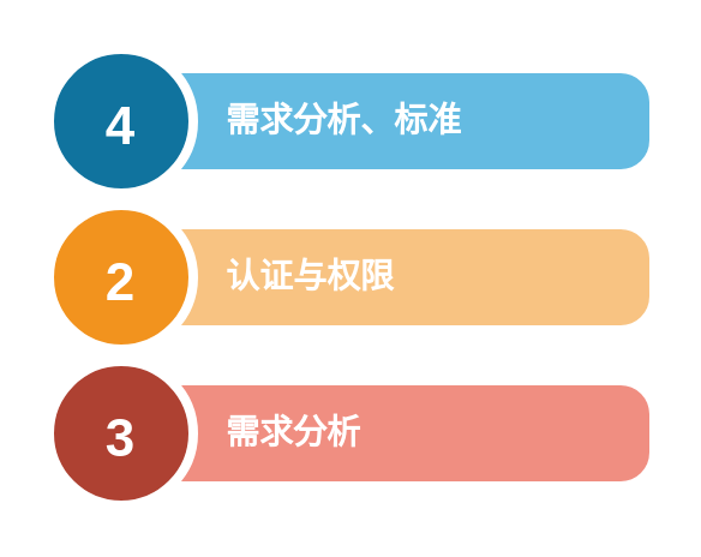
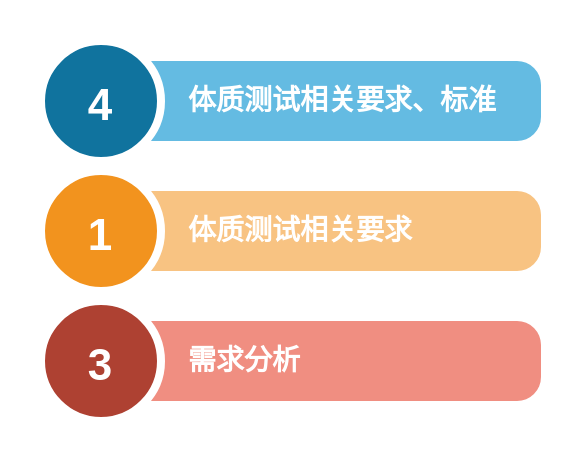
  <mxCell id="0" />
  <mxCell id="1" parent="0" />
- <mxCell id="2" value="需求分析、标准" style="shape=rect;rounded=1;whiteSpace=wrap;html=1;shadow=0;strokeColor=none;fillColor=#64BBE2;arcSize=30;fontSize=14;spacingLeft=42;fontStyle=1;fontColor=#FFFFFF;align=left;" vertex="1" parent="1"><mxGeometry x="50" y="30" width="220" height="40" as="geometry" /></mxCell>
+ <mxCell id="2" value="体质测试相关要求、标准" style="shape=rect;rounded=1;whiteSpace=wrap;html=1;shadow=0;strokeColor=none;fillColor=#64BBE2;arcSize=30;fontSize=14;spacingLeft=42;fontStyle=1;fontColor=#FFFFFF;align=left;" vertex="1" parent="1"><mxGeometry x="50" y="30" width="220" height="40" as="geometry" /></mxCell>
  <mxCell id="3" value="4" style="shape=ellipse;perimeter=ellipsePerimeter;fontSize=22;fontStyle=1;shadow=0;strokeColor=#ffffff;fillColor=#10739E;strokeWidth=4;fontColor=#ffffff;align=center;" vertex="1" parent="1"><mxGeometry x="20" y="20" width="60" height="60" as="geometry" /></mxCell>
- <mxCell id="4" value="认证与权限" style="shape=rect;rounded=1;whiteSpace=wrap;html=1;shadow=0;strokeColor=none;fillColor=#F8C382;arcSize=30;fontSize=14;spacingLeft=42;fontStyle=1;fontColor=#FFFFFF;align=left;" vertex="1" parent="1"><mxGeometry x="50" y="95" width="220" height="40" as="geometry" /></mxCell>
- <mxCell id="5" value="2" style="shape=ellipse;perimeter=ellipsePerimeter;fontSize=22;fontStyle=1;shadow=0;strokeColor=#ffffff;fillColor=#F2931E;strokeWidth=4;fontColor=#ffffff;align=center;" vertex="1" parent="1"><mxGeometry x="20" y="85" width="60" height="60" as="geometry" /></mxCell>
+ <mxCell id="4" value="体质测试相关要求" style="shape=rect;rounded=1;whiteSpace=wrap;html=1;shadow=0;strokeColor=none;fillColor=#F8C382;arcSize=30;fontSize=14;spacingLeft=42;fontStyle=1;fontColor=#FFFFFF;align=left;" vertex="1" parent="1"><mxGeometry x="50" y="95" width="220" height="40" as="geometry" /></mxCell>
+ <mxCell id="5" value="1" style="shape=ellipse;perimeter=ellipsePerimeter;fontSize=22;fontStyle=1;shadow=0;strokeColor=#ffffff;fillColor=#F2931E;strokeWidth=4;fontColor=#ffffff;align=center;" vertex="1" parent="1"><mxGeometry x="20" y="85" width="60" height="60" as="geometry" /></mxCell>
  <mxCell id="6" value="需求分析" style="shape=rect;rounded=1;whiteSpace=wrap;html=1;shadow=0;strokeColor=none;fillColor=#F08E81;arcSize=30;fontSize=14;spacingLeft=42;fontStyle=1;fontColor=#FFFFFF;align=left;" vertex="1" parent="1"><mxGeometry x="50" y="160" width="220" height="40" as="geometry" /></mxCell>
  <mxCell id="7" value="3" style="shape=ellipse;perimeter=ellipsePerimeter;fontSize=22;fontStyle=1;shadow=0;strokeColor=#ffffff;fillColor=#AE4132;strokeWidth=4;fontColor=#ffffff;align=center;" vertex="1" parent="1"><mxGeometry x="20" y="150" width="60" height="60" as="geometry" /></mxCell>
